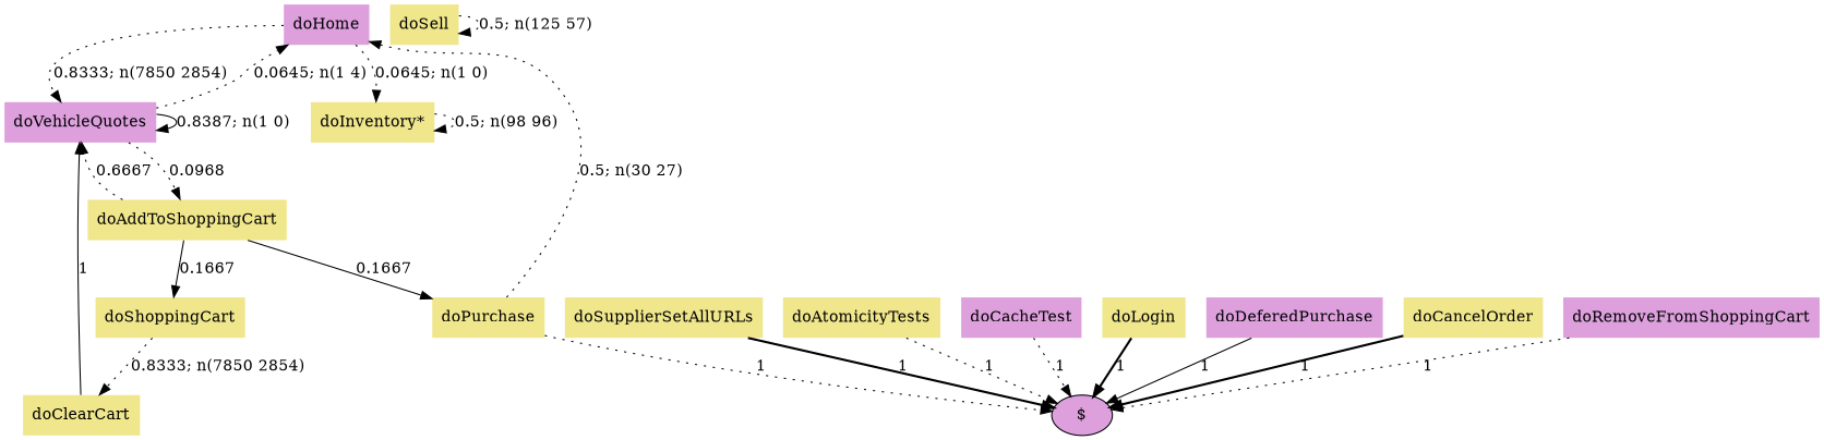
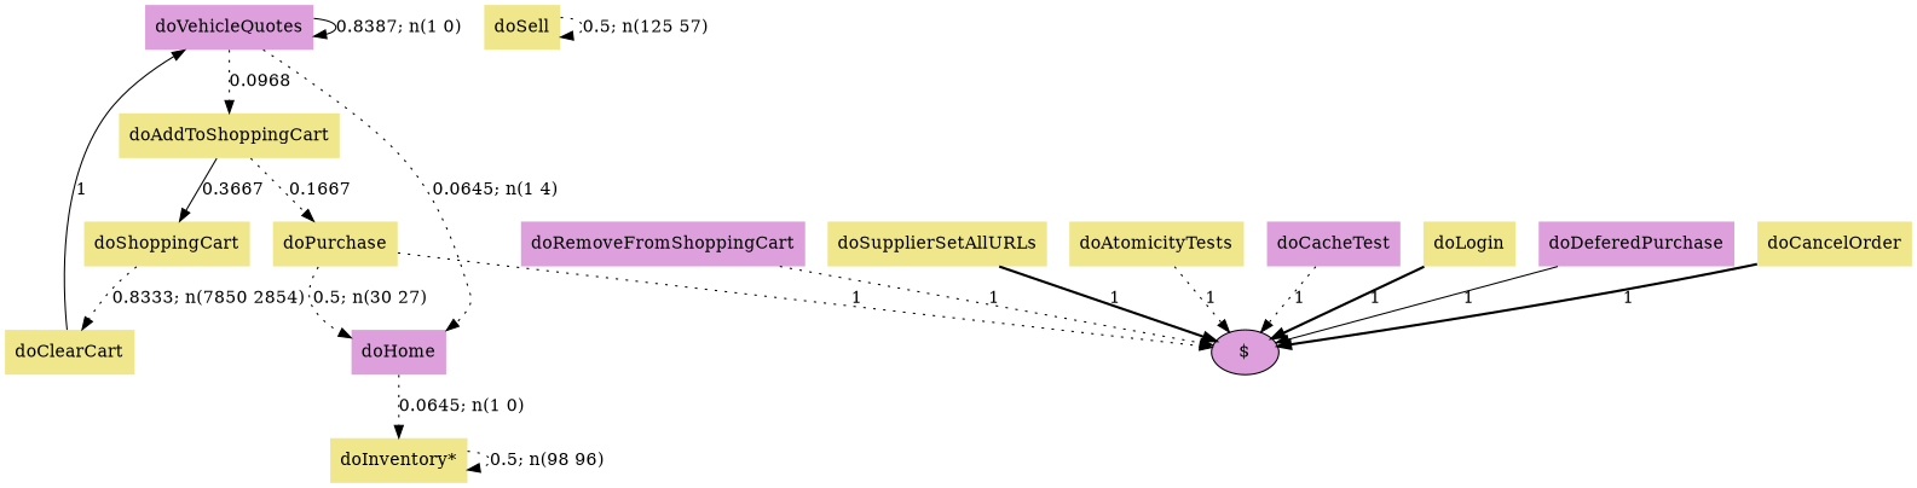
  digraph {
    node [fillcolor=khaki shape=none style=filled]
    edge [style=dotted]
    n1 [label="doInventory*"]
    n2 [label=doSell]
    n3 [label=doSupplierSetAllURLs]
    "$" [fillcolor=plum shape=""]
    n5 [label=doAtomicityTests]
    n6 [fillcolor=plum label=doCacheTest]
    n7 [label=doLogin]
    n8 [fillcolor=plum label=doVehicleQuotes]
    n9 [label=doAddToShoppingCart]
    n10 [fillcolor=plum label=doHome]
    n11 [label=doShoppingCart]
    n12 [label=doPurchase]
    n13 [label=doClearCart]
    n14 [fillcolor=plum label=doDeferedPurchase]
    n15 [label=doCancelOrder]
    n16 [fillcolor=plum label=doRemoveFromShoppingCart]
    n1 -> n1 [label="0.5; n(98 96)"]
    n2 -> n2 [label="0.5; n(125 57)"]
    n3 -> "$" [label=1 style=bold]
    n5 -> "$" [label=1]
    n6 -> "$" [label=1]
    n7 -> "$" [label=1 style=bold]
    n8 -> n8 [label="0.8387; n(1 0)" style=solid]
    n8 -> n9 [label=0.0968]
    n8 -> n10 [label="0.0645; n(1 4)"]
-   n9 -> n8 [label=0.6667]
-   n9 -> n11 [label=0.1667 style=solid]
-   n9 -> n12 [label=0.1667 style=solid]
+   n9 -> n11 [label=0.3667 style=solid]
+   n9 -> n12 [label=0.1667]
    n10 -> n1 [label="0.0645; n(1 0)"]
-   n10 -> n8 [label="0.8333; n(7850 2854)"]
    n11 -> n13 [label="0.8333; n(7850 2854)"]
    n12 -> "$" [label=1]
    n12 -> n10 [label="0.5; n(30 27)"]
    n13 -> n8 [label=1 style=solid]
    n14 -> "$" [label=1 style=solid]
    n15 -> "$" [label=1 style=bold]
    n16 -> "$" [label=1]
  }
